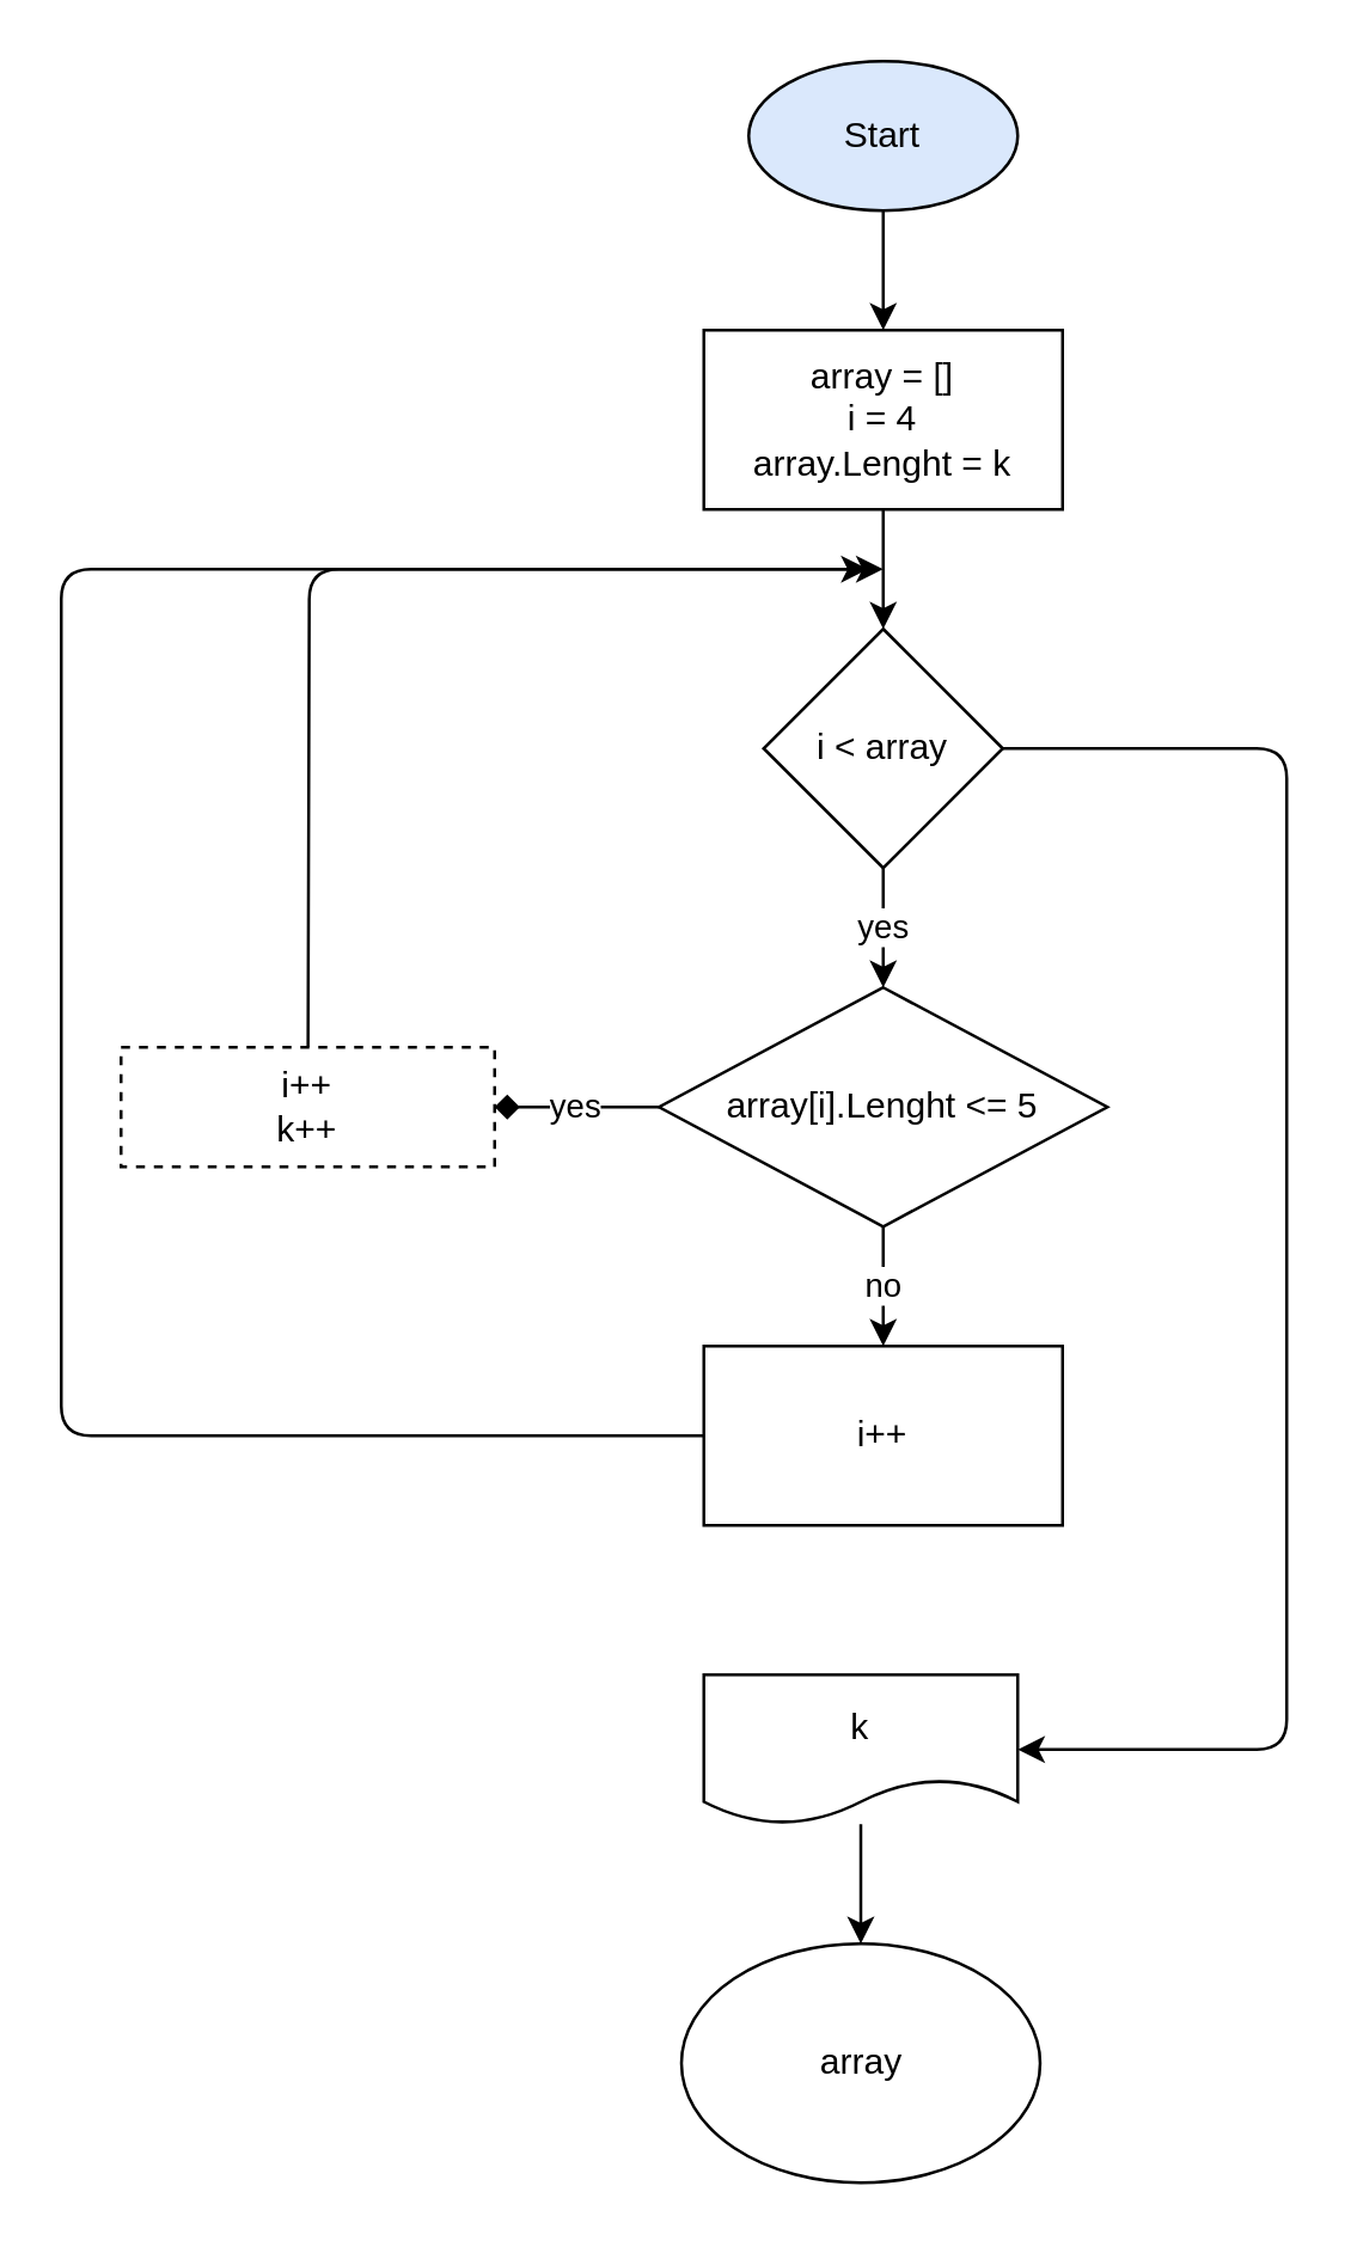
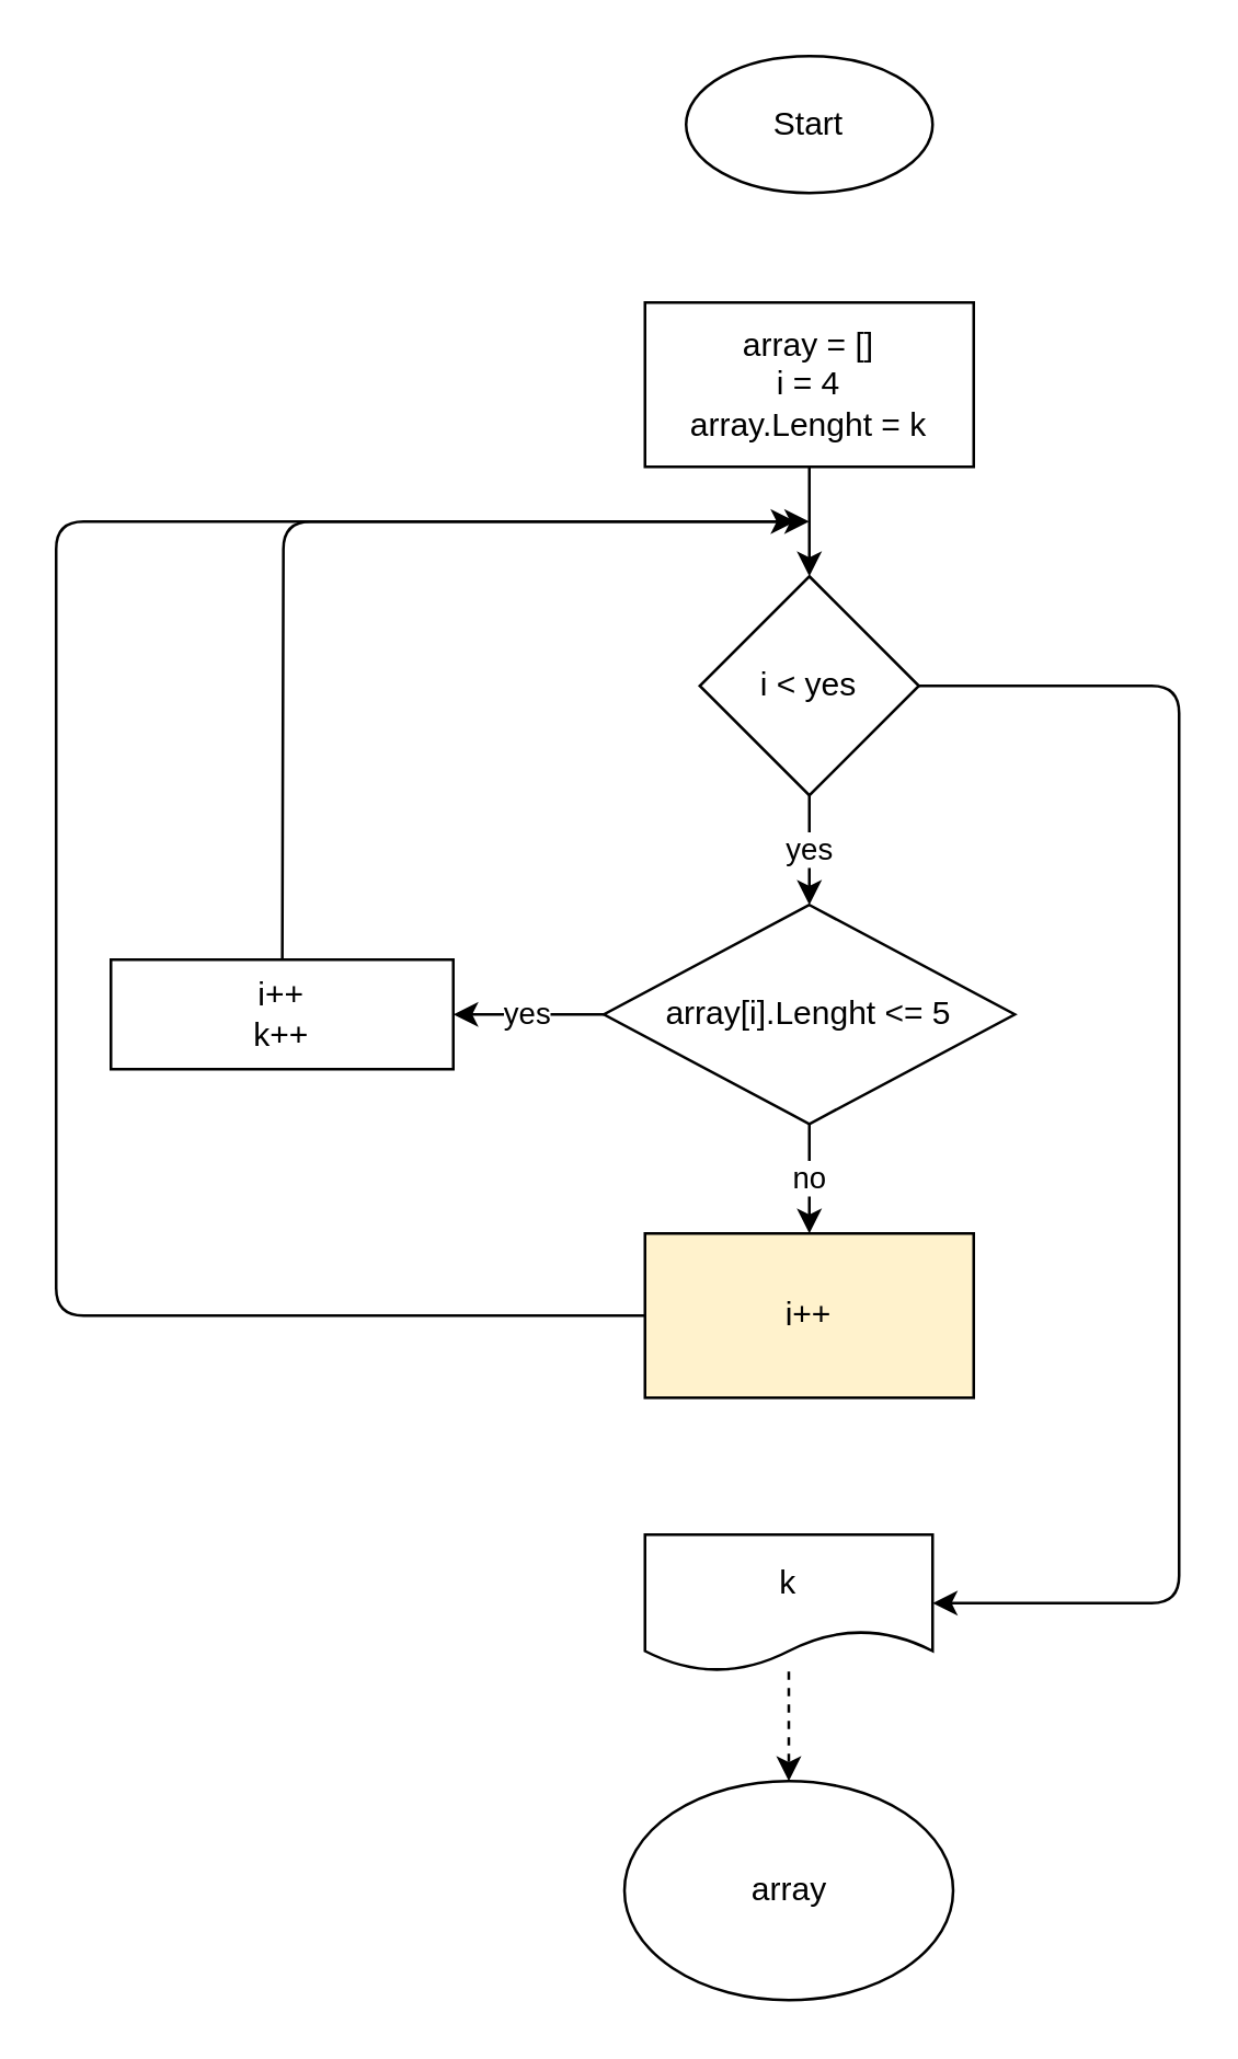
  <mxCell id="0" />
  <mxCell id="1" parent="0" />
- <mxCell id="2" value="" style="edgeStyle=none;html=1;" parent="1" source="3" target="5" edge="1"><mxGeometry relative="1" as="geometry" /></mxCell>
- <mxCell id="3" value="Start" style="ellipse;whiteSpace=wrap;html=1;fillColor=#dae8fc;" parent="1" vertex="1"><mxGeometry x="250" y="20" width="90" height="50" as="geometry" /></mxCell>
+ <mxCell id="3" value="Start" style="ellipse;whiteSpace=wrap;html=1;" parent="1" vertex="1"><mxGeometry x="250" y="20" width="90" height="50" as="geometry" /></mxCell>
  <mxCell id="4" value="" style="edgeStyle=none;html=1;" edge="1" parent="1" source="5" target="13"><mxGeometry relative="1" as="geometry" /></mxCell>
  <mxCell id="5" value="array = []&lt;br&gt;i = 4&lt;br&gt;array.Lenght = k" style="rounded=0;whiteSpace=wrap;html=1;" parent="1" vertex="1"><mxGeometry x="235" y="110" width="120" height="60" as="geometry" /></mxCell>
  <mxCell id="6" value="no" style="edgeStyle=none;html=1;" edge="1" parent="1" source="8" target="15"><mxGeometry relative="1" as="geometry" /></mxCell>
- <mxCell id="7" value="yes" style="edgeStyle=none;html=1;endArrow=diamond;" edge="1" parent="1" source="8" target="10"><mxGeometry relative="1" as="geometry" /></mxCell>
+ <mxCell id="7" value="yes" style="edgeStyle=none;html=1;" edge="1" parent="1" source="8" target="10"><mxGeometry relative="1" as="geometry" /></mxCell>
  <mxCell id="8" value="array[i].Lenght &amp;lt;= 5&lt;br&gt;" style="rhombus;whiteSpace=wrap;html=1;" parent="1" vertex="1"><mxGeometry x="220" y="330" width="150" height="80" as="geometry" /></mxCell>
  <mxCell id="9" style="edgeStyle=none;html=1;" edge="1" parent="1" source="10"><mxGeometry relative="1" as="geometry"><mxPoint x="290" y="190" as="targetPoint" /><Array as="points"><mxPoint x="103" y="190" /></Array></mxGeometry></mxCell>
- <mxCell id="10" value="i++&lt;br&gt;k++" style="rounded=0;whiteSpace=wrap;html=1;dashed=1;" parent="1" vertex="1"><mxGeometry x="40" y="350" width="125" height="40" as="geometry" /></mxCell>
+ <mxCell id="10" value="i++&lt;br&gt;k++" style="rounded=0;whiteSpace=wrap;html=1;" parent="1" vertex="1"><mxGeometry x="40" y="350" width="125" height="40" as="geometry" /></mxCell>
  <mxCell id="11" value="yes" style="edgeStyle=none;html=1;" edge="1" parent="1" source="13" target="8"><mxGeometry relative="1" as="geometry" /></mxCell>
  <mxCell id="12" style="edgeStyle=none;html=1;entryX=1;entryY=0.5;entryDx=0;entryDy=0;" edge="1" parent="1" source="13" target="17"><mxGeometry relative="1" as="geometry"><Array as="points"><mxPoint x="430" y="250" /><mxPoint x="430" y="440" /><mxPoint x="430" y="585" /></Array></mxGeometry></mxCell>
- <mxCell id="13" value="i &amp;lt; array" style="rhombus;whiteSpace=wrap;html=1;" vertex="1" parent="1"><mxGeometry x="255" y="210" width="80" height="80" as="geometry" /></mxCell>
+ <mxCell id="13" value="i &amp;lt; yes" style="rhombus;whiteSpace=wrap;html=1;" vertex="1" parent="1"><mxGeometry x="255" y="210" width="80" height="80" as="geometry" /></mxCell>
  <mxCell id="14" style="edgeStyle=none;html=1;" edge="1" parent="1" source="15"><mxGeometry relative="1" as="geometry"><mxPoint x="295" y="190" as="targetPoint" /><Array as="points"><mxPoint x="20" y="480" /><mxPoint x="20" y="320" /><mxPoint x="20" y="190" /></Array></mxGeometry></mxCell>
- <mxCell id="15" value="i++" style="rounded=0;whiteSpace=wrap;html=1;" vertex="1" parent="1"><mxGeometry x="235" y="450" width="120" height="60" as="geometry" /></mxCell>
- <mxCell id="16" value="" style="edgeStyle=none;html=1;" edge="1" parent="1" source="17" target="18"><mxGeometry relative="1" as="geometry" /></mxCell>
+ <mxCell id="15" value="i++" style="rounded=0;whiteSpace=wrap;html=1;fillColor=#fff2cc;" vertex="1" parent="1"><mxGeometry x="235" y="450" width="120" height="60" as="geometry" /></mxCell>
+ <mxCell id="16" value="" style="edgeStyle=none;html=1;dashed=1;" edge="1" parent="1" source="17" target="18"><mxGeometry relative="1" as="geometry" /></mxCell>
  <mxCell id="17" value="k" style="shape=document;whiteSpace=wrap;html=1;boundedLbl=1;" vertex="1" parent="1"><mxGeometry x="235" y="560" width="105" height="50" as="geometry" /></mxCell>
  <mxCell id="18" value="array" style="ellipse;whiteSpace=wrap;html=1;" vertex="1" parent="1"><mxGeometry x="227.5" y="650" width="120" height="80" as="geometry" /></mxCell>
